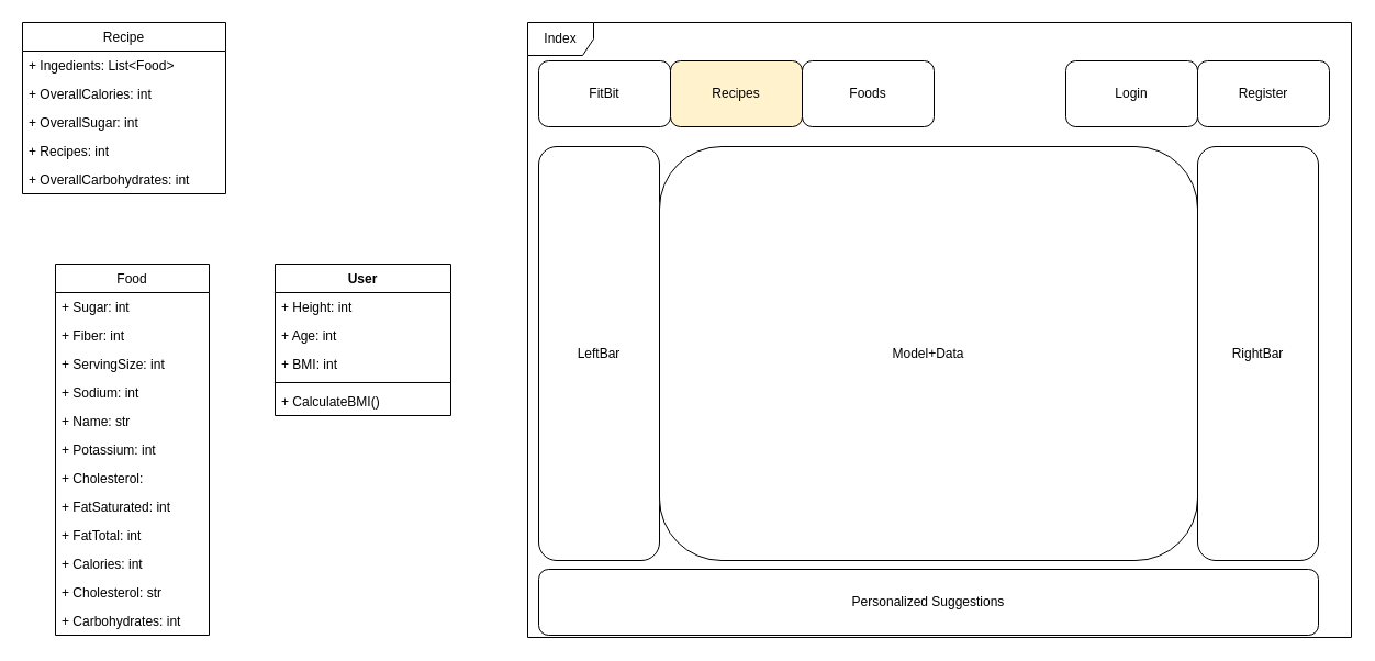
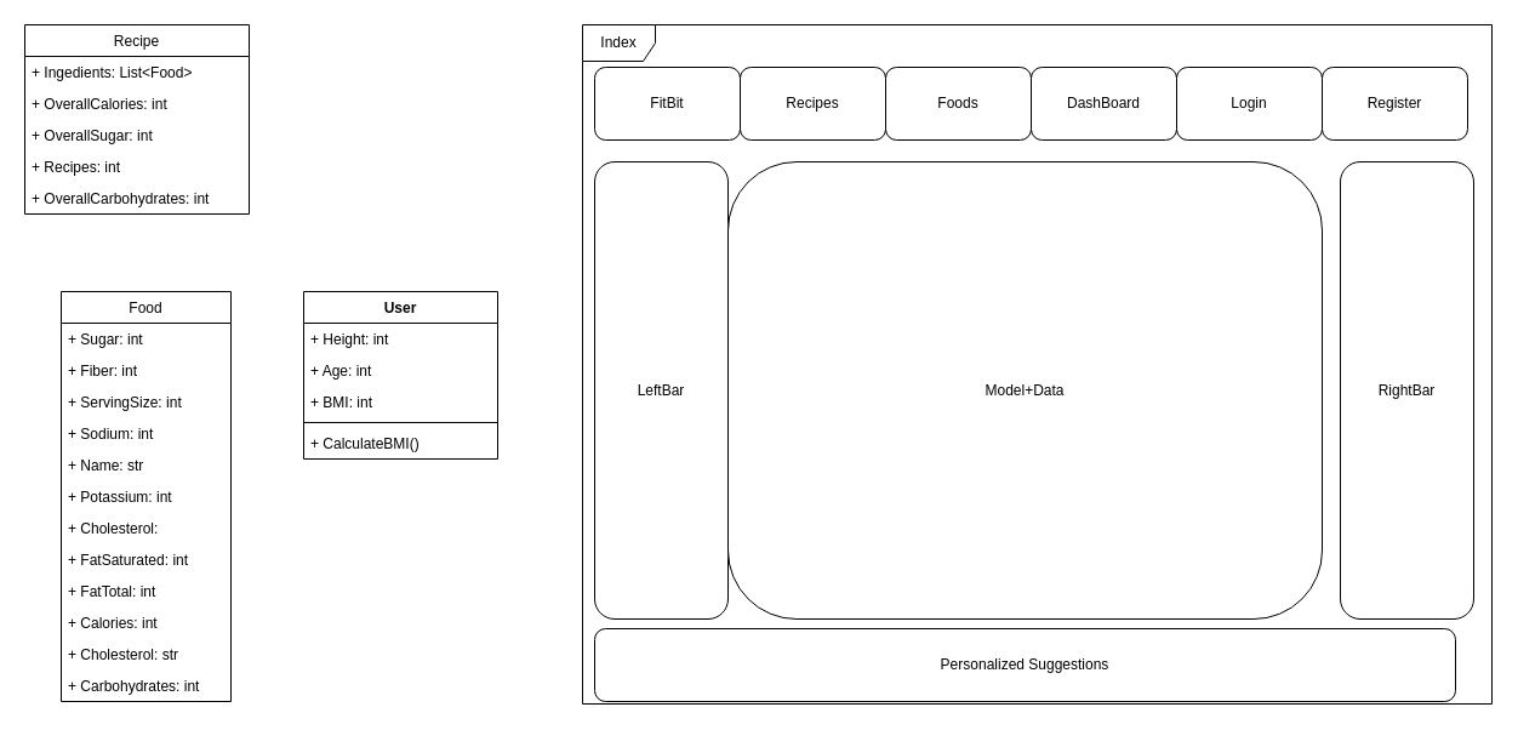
  <mxCell id="0" style=";html=1;" />
  <mxCell id="1" style=";html=1;" parent="0" />
  <mxCell id="2" value="Food" style="swimlane;fontStyle=0;childLayout=stackLayout;horizontal=1;startSize=26;fillColor=none;horizontalStack=0;resizeParent=1;resizeParentMax=0;resizeLast=0;collapsible=1;marginBottom=0;" vertex="1" parent="1"><mxGeometry x="50" y="240" width="140" height="338" as="geometry" /></mxCell>
  <mxCell id="3" value="+ Sugar: int" style="text;strokeColor=none;fillColor=none;align=left;verticalAlign=top;spacingLeft=4;spacingRight=4;overflow=hidden;rotatable=0;points=[[0,0.5],[1,0.5]];portConstraint=eastwest;" vertex="1" parent="2"><mxGeometry y="26" width="140" height="26" as="geometry" /></mxCell>
  <mxCell id="4" value="+ Fiber: int" style="text;strokeColor=none;fillColor=none;align=left;verticalAlign=top;spacingLeft=4;spacingRight=4;overflow=hidden;rotatable=0;points=[[0,0.5],[1,0.5]];portConstraint=eastwest;" vertex="1" parent="2"><mxGeometry y="52" width="140" height="26" as="geometry" /></mxCell>
  <mxCell id="5" value="+ ServingSize: int" style="text;strokeColor=none;fillColor=none;align=left;verticalAlign=top;spacingLeft=4;spacingRight=4;overflow=hidden;rotatable=0;points=[[0,0.5],[1,0.5]];portConstraint=eastwest;" vertex="1" parent="2"><mxGeometry y="78" width="140" height="26" as="geometry" /></mxCell>
  <mxCell id="6" value="+ Sodium: int" style="text;strokeColor=none;fillColor=none;align=left;verticalAlign=top;spacingLeft=4;spacingRight=4;overflow=hidden;rotatable=0;points=[[0,0.5],[1,0.5]];portConstraint=eastwest;" vertex="1" parent="2"><mxGeometry y="104" width="140" height="26" as="geometry" /></mxCell>
  <mxCell id="7" value="+ Name: str" style="text;strokeColor=none;fillColor=none;align=left;verticalAlign=top;spacingLeft=4;spacingRight=4;overflow=hidden;rotatable=0;points=[[0,0.5],[1,0.5]];portConstraint=eastwest;" vertex="1" parent="2"><mxGeometry y="130" width="140" height="26" as="geometry" /></mxCell>
  <mxCell id="8" value="+ Potassium: int" style="text;strokeColor=none;fillColor=none;align=left;verticalAlign=top;spacingLeft=4;spacingRight=4;overflow=hidden;rotatable=0;points=[[0,0.5],[1,0.5]];portConstraint=eastwest;" vertex="1" parent="2"><mxGeometry y="156" width="140" height="26" as="geometry" /></mxCell>
  <mxCell id="9" value="+ Cholesterol: " style="text;strokeColor=none;fillColor=none;align=left;verticalAlign=top;spacingLeft=4;spacingRight=4;overflow=hidden;rotatable=0;points=[[0,0.5],[1,0.5]];portConstraint=eastwest;" vertex="1" parent="2"><mxGeometry y="182" width="140" height="26" as="geometry" /></mxCell>
  <mxCell id="10" value="+ FatSaturated: int" style="text;strokeColor=none;fillColor=none;align=left;verticalAlign=top;spacingLeft=4;spacingRight=4;overflow=hidden;rotatable=0;points=[[0,0.5],[1,0.5]];portConstraint=eastwest;" vertex="1" parent="2"><mxGeometry y="208" width="140" height="26" as="geometry" /></mxCell>
  <mxCell id="11" value="+ FatTotal: int" style="text;strokeColor=none;fillColor=none;align=left;verticalAlign=top;spacingLeft=4;spacingRight=4;overflow=hidden;rotatable=0;points=[[0,0.5],[1,0.5]];portConstraint=eastwest;" vertex="1" parent="2"><mxGeometry y="234" width="140" height="26" as="geometry" /></mxCell>
  <mxCell id="12" value="+ Calories: int" style="text;strokeColor=none;fillColor=none;align=left;verticalAlign=top;spacingLeft=4;spacingRight=4;overflow=hidden;rotatable=0;points=[[0,0.5],[1,0.5]];portConstraint=eastwest;" vertex="1" parent="2"><mxGeometry y="260" width="140" height="26" as="geometry" /></mxCell>
  <mxCell id="13" value="+ Cholesterol: str" style="text;strokeColor=none;fillColor=none;align=left;verticalAlign=top;spacingLeft=4;spacingRight=4;overflow=hidden;rotatable=0;points=[[0,0.5],[1,0.5]];portConstraint=eastwest;" vertex="1" parent="2"><mxGeometry y="286" width="140" height="26" as="geometry" /></mxCell>
  <mxCell id="14" value="+ Carbohydrates: int" style="text;strokeColor=none;fillColor=none;align=left;verticalAlign=top;spacingLeft=4;spacingRight=4;overflow=hidden;rotatable=0;points=[[0,0.5],[1,0.5]];portConstraint=eastwest;" vertex="1" parent="2"><mxGeometry y="312" width="140" height="26" as="geometry" /></mxCell>
  <mxCell id="15" value="User" style="swimlane;fontStyle=1;align=center;verticalAlign=top;childLayout=stackLayout;horizontal=1;startSize=26;horizontalStack=0;resizeParent=1;resizeParentMax=0;resizeLast=0;collapsible=1;marginBottom=0;" vertex="1" parent="1"><mxGeometry x="250" y="240" width="160" height="138" as="geometry" /></mxCell>
  <mxCell id="16" value="+ Height: int" style="text;strokeColor=none;fillColor=none;align=left;verticalAlign=top;spacingLeft=4;spacingRight=4;overflow=hidden;rotatable=0;points=[[0,0.5],[1,0.5]];portConstraint=eastwest;" vertex="1" parent="15"><mxGeometry y="26" width="160" height="26" as="geometry" /></mxCell>
  <mxCell id="17" value="+ Age: int" style="text;strokeColor=none;fillColor=none;align=left;verticalAlign=top;spacingLeft=4;spacingRight=4;overflow=hidden;rotatable=0;points=[[0,0.5],[1,0.5]];portConstraint=eastwest;" vertex="1" parent="15"><mxGeometry y="52" width="160" height="26" as="geometry" /></mxCell>
  <mxCell id="18" value="+ BMI: int" style="text;strokeColor=none;fillColor=none;align=left;verticalAlign=top;spacingLeft=4;spacingRight=4;overflow=hidden;rotatable=0;points=[[0,0.5],[1,0.5]];portConstraint=eastwest;" vertex="1" parent="15"><mxGeometry y="78" width="160" height="26" as="geometry" /></mxCell>
  <mxCell id="19" value="" style="line;strokeWidth=1;fillColor=none;align=left;verticalAlign=middle;spacingTop=-1;spacingLeft=3;spacingRight=3;rotatable=0;labelPosition=right;points=[];portConstraint=eastwest;strokeColor=inherit;" vertex="1" parent="15"><mxGeometry y="104" width="160" height="8" as="geometry" /></mxCell>
  <mxCell id="20" value="+ CalculateBMI()" style="text;strokeColor=none;fillColor=none;align=left;verticalAlign=top;spacingLeft=4;spacingRight=4;overflow=hidden;rotatable=0;points=[[0,0.5],[1,0.5]];portConstraint=eastwest;" vertex="1" parent="15"><mxGeometry y="112" width="160" height="26" as="geometry" /></mxCell>
  <mxCell id="21" value="Recipe" style="swimlane;fontStyle=0;childLayout=stackLayout;horizontal=1;startSize=26;fillColor=none;horizontalStack=0;resizeParent=1;resizeParentMax=0;resizeLast=0;collapsible=1;marginBottom=0;" vertex="1" parent="1"><mxGeometry x="20" y="20" width="185" height="156" as="geometry" /></mxCell>
  <mxCell id="22" value="+ Ingedients: List&lt;Food&gt;" style="text;strokeColor=none;fillColor=none;align=left;verticalAlign=top;spacingLeft=4;spacingRight=4;overflow=hidden;rotatable=0;points=[[0,0.5],[1,0.5]];portConstraint=eastwest;" vertex="1" parent="21"><mxGeometry y="26" width="185" height="26" as="geometry" /></mxCell>
  <mxCell id="23" value="+ OverallCalories: int" style="text;strokeColor=none;fillColor=none;align=left;verticalAlign=top;spacingLeft=4;spacingRight=4;overflow=hidden;rotatable=0;points=[[0,0.5],[1,0.5]];portConstraint=eastwest;" vertex="1" parent="21"><mxGeometry y="52" width="185" height="26" as="geometry" /></mxCell>
  <mxCell id="24" value="+ OverallSugar: int" style="text;strokeColor=none;fillColor=none;align=left;verticalAlign=top;spacingLeft=4;spacingRight=4;overflow=hidden;rotatable=0;points=[[0,0.5],[1,0.5]];portConstraint=eastwest;" vertex="1" parent="21"><mxGeometry y="78" width="185" height="26" as="geometry" /></mxCell>
  <mxCell id="25" value="+ Recipes: int" style="text;strokeColor=none;fillColor=none;align=left;verticalAlign=top;spacingLeft=4;spacingRight=4;overflow=hidden;rotatable=0;points=[[0,0.5],[1,0.5]];portConstraint=eastwest;" vertex="1" parent="21"><mxGeometry y="104" width="185" height="26" as="geometry" /></mxCell>
  <mxCell id="26" value="+ OverallCarbohydrates: int" style="text;strokeColor=none;fillColor=none;align=left;verticalAlign=top;spacingLeft=4;spacingRight=4;overflow=hidden;rotatable=0;points=[[0,0.5],[1,0.5]];portConstraint=eastwest;" vertex="1" parent="21"><mxGeometry y="130" width="185" height="26" as="geometry" /></mxCell>
  <mxCell id="27" value="Index" style="shape=umlFrame;whiteSpace=wrap;html=1;" vertex="1" parent="1"><mxGeometry x="480" y="20" width="750" height="560" as="geometry" /></mxCell>
  <mxCell id="28" value="FitBit" style="rounded=1;whiteSpace=wrap;html=1;" vertex="1" parent="1"><mxGeometry x="490" y="55" width="120" height="60" as="geometry" /></mxCell>
- <mxCell id="29" value="Recipes" style="rounded=1;whiteSpace=wrap;html=1;fillColor=#fff2cc;" vertex="1" parent="1"><mxGeometry x="610" y="55" width="120" height="60" as="geometry" /></mxCell>
+ <mxCell id="29" value="Recipes" style="rounded=1;whiteSpace=wrap;html=1;" vertex="1" parent="1"><mxGeometry x="610" y="55" width="120" height="60" as="geometry" /></mxCell>
  <mxCell id="30" value="Foods" style="rounded=1;whiteSpace=wrap;html=1;" vertex="1" parent="1"><mxGeometry x="730" y="55" width="120" height="60" as="geometry" /></mxCell>
+ <mxCell id="31" value="DashBoard" style="rounded=1;whiteSpace=wrap;html=1;" vertex="1" parent="1"><mxGeometry x="850" y="55" width="120" height="60" as="geometry" /></mxCell>
  <mxCell id="32" value="Login" style="rounded=1;whiteSpace=wrap;html=1;" vertex="1" parent="1"><mxGeometry x="970" y="55" width="120" height="60" as="geometry" /></mxCell>
  <mxCell id="33" value="Register" style="rounded=1;whiteSpace=wrap;html=1;" vertex="1" parent="1"><mxGeometry x="1090" y="55" width="120" height="60" as="geometry" /></mxCell>
  <mxCell id="34" value="LeftBar&lt;br&gt;" style="rounded=1;whiteSpace=wrap;html=1;" vertex="1" parent="1"><mxGeometry x="490" y="133" width="110" height="377" as="geometry" /></mxCell>
  <mxCell id="35" value="Model+Data" style="rounded=1;whiteSpace=wrap;html=1;" vertex="1" parent="1"><mxGeometry x="600" y="133" width="490" height="377" as="geometry" /></mxCell>
- <mxCell id="36" value="RightBar" style="rounded=1;whiteSpace=wrap;html=1;" vertex="1" parent="1"><mxGeometry x="1090" y="133" width="110" height="377" as="geometry" /></mxCell>
+ <mxCell id="36" value="RightBar" style="rounded=1;whiteSpace=wrap;html=1;" vertex="1" parent="1"><mxGeometry x="1105" y="133" width="110" height="377" as="geometry" /></mxCell>
  <mxCell id="37" value="Personalized Suggestions" style="rounded=1;whiteSpace=wrap;html=1;" vertex="1" parent="1"><mxGeometry x="490" y="518" width="710" height="60" as="geometry" /></mxCell>
